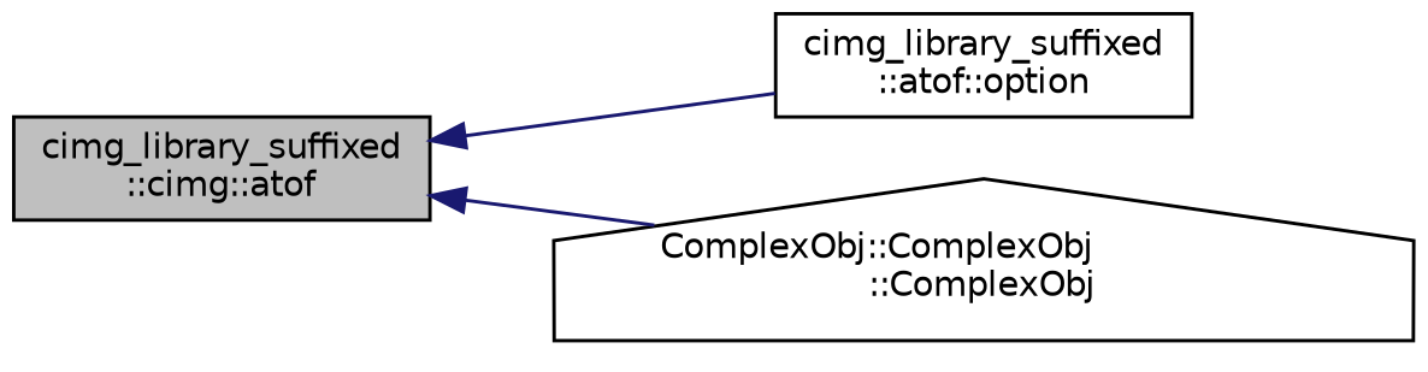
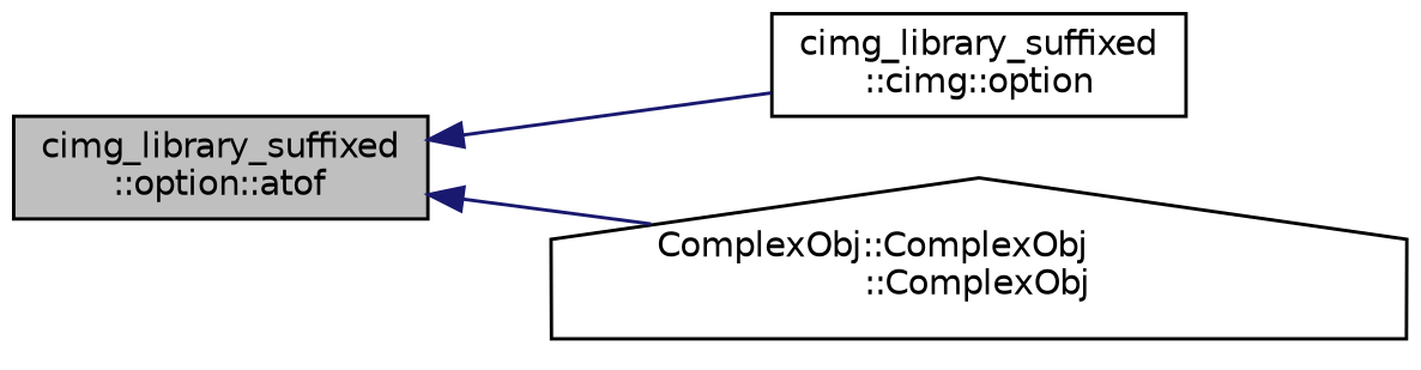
  digraph {
    rankdir=LR
    node [color=black fillcolor=white fontname=Helvetica fontsize=10 shape=box style=filled]
    edge [color=midnightblue dir=back fontname=Helvetica fontsize=10 labelfontname=Helvetica labelfontsize=10 style=solid]
-   n1 [fillcolor=grey75 fontcolor=black height=0.2 label="cimg_library_suffixed\l::cimg::atof" width=0.4]
-   n2 [height=0.2 label="cimg_library_suffixed\l::atof::option" width=0.4]
+   n1 [fillcolor=grey75 fontcolor=black height=0.2 label="cimg_library_suffixed\l::option::atof" width=0.4]
+   n2 [height=0.2 label="cimg_library_suffixed\l::cimg::option" width=0.4]
    n3 [height=0.2 label="ComplexObj::ComplexObj\l::ComplexObj" shape=house width=0.4]
    n1 -> n2
    n1 -> n3
  }
